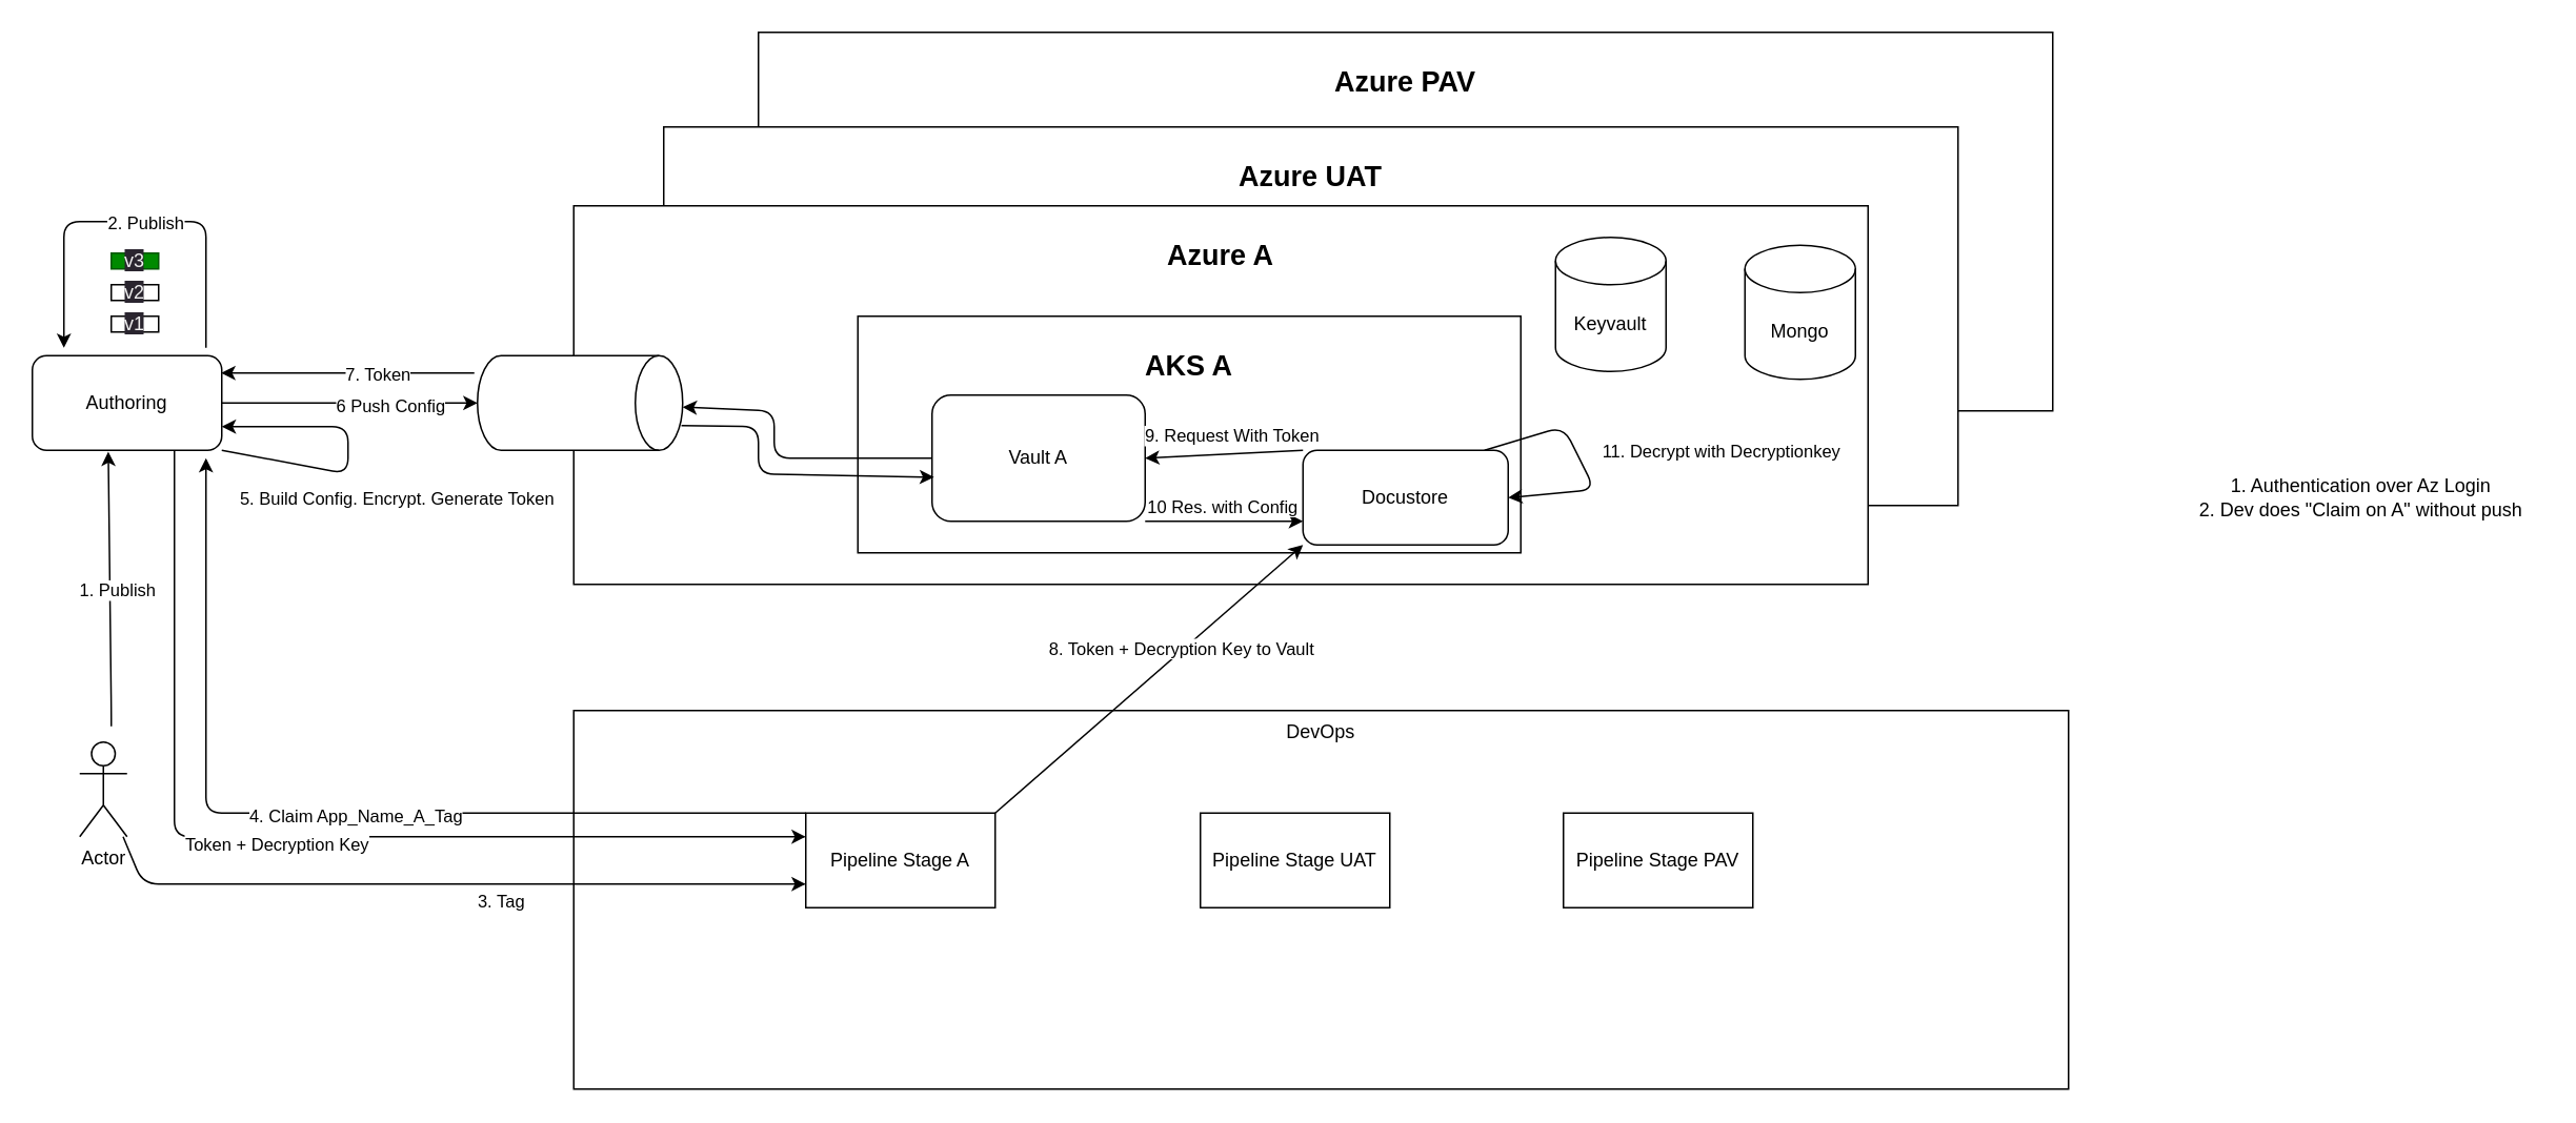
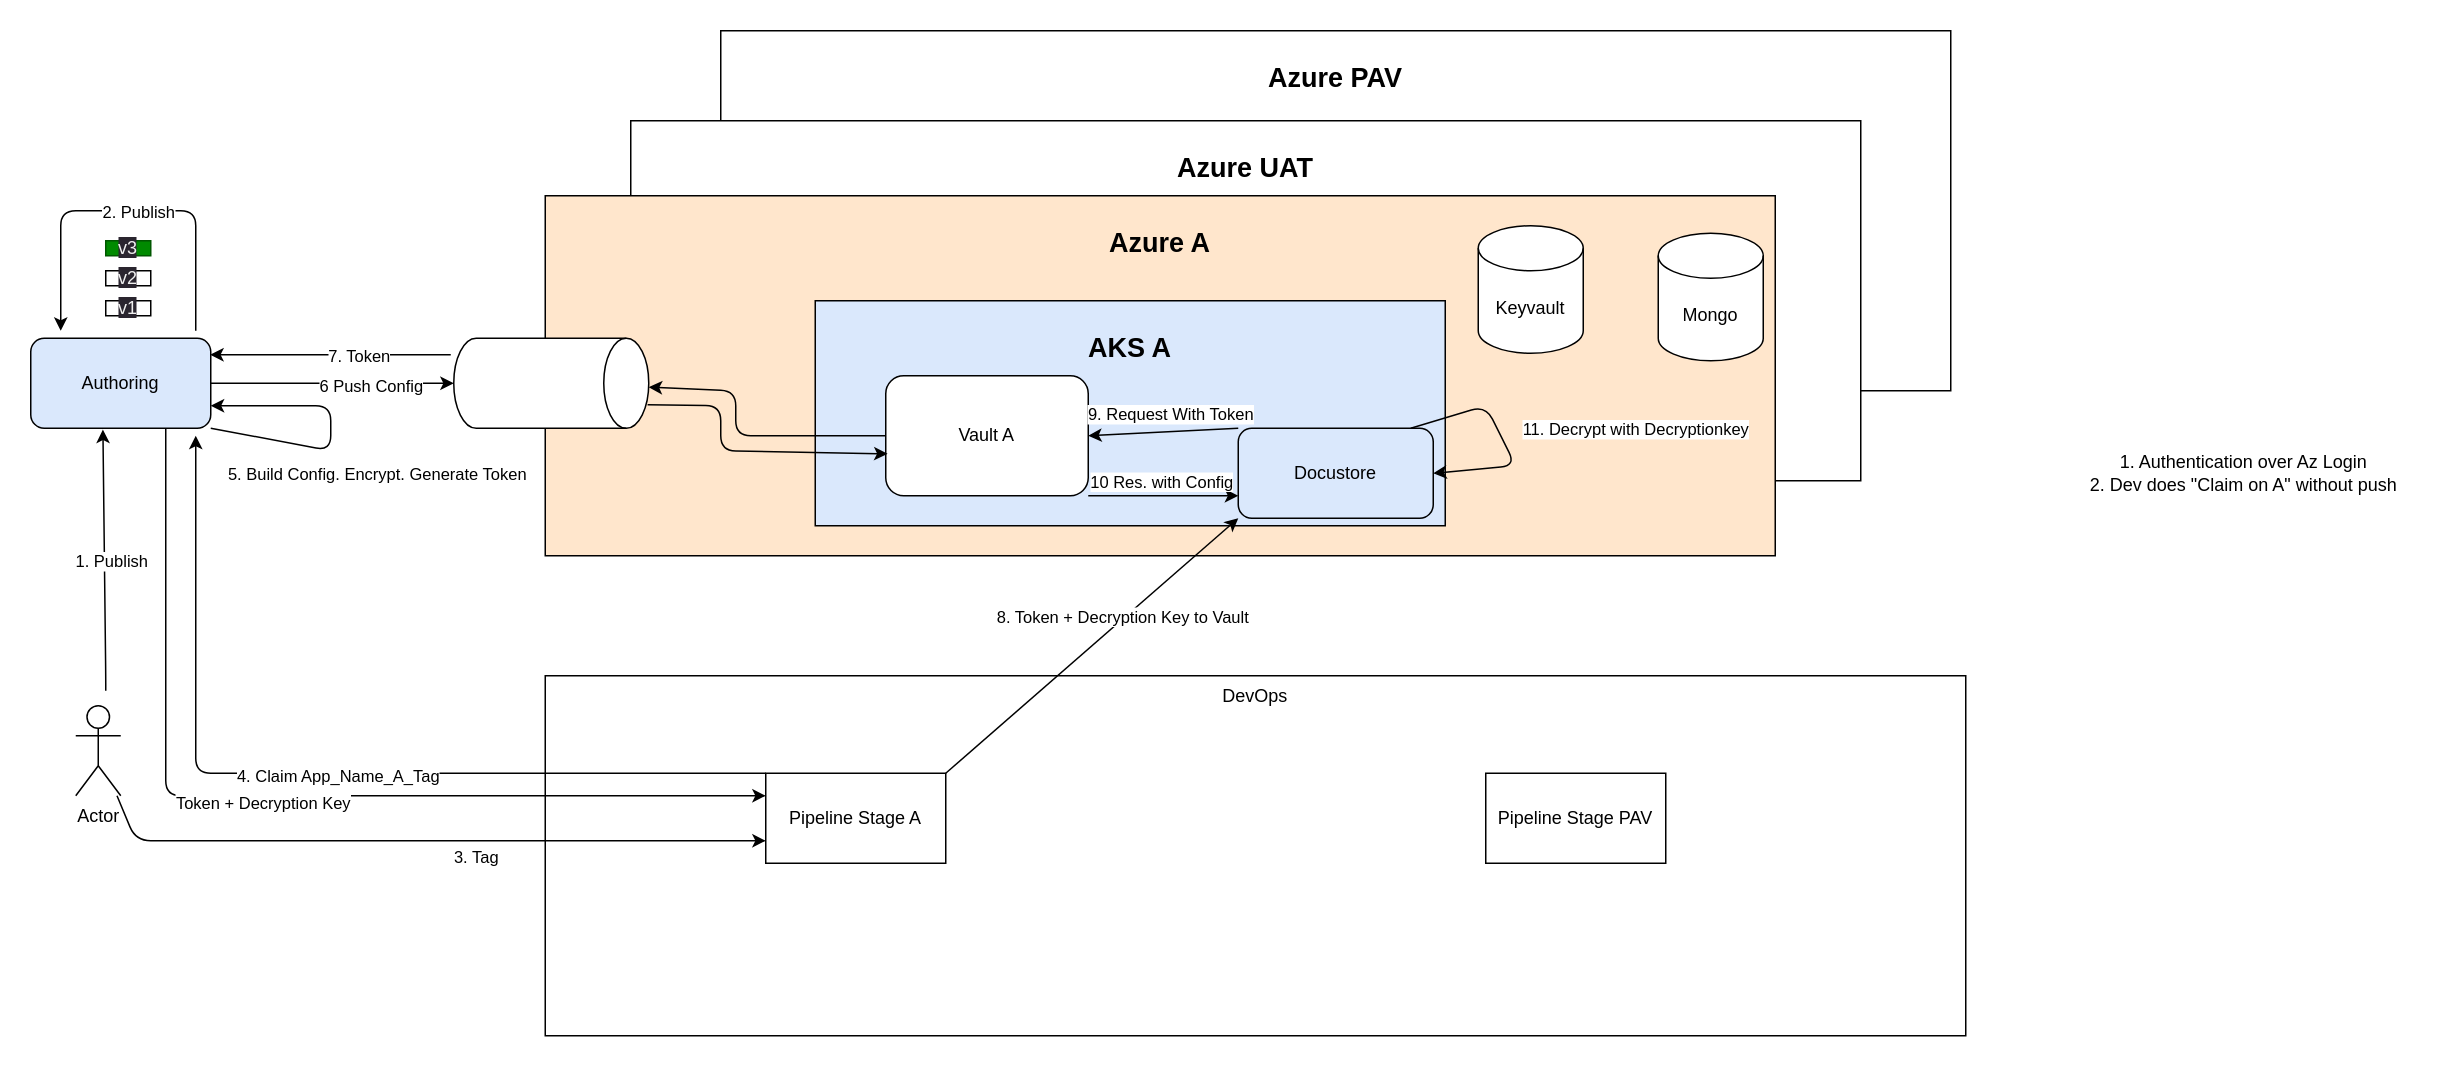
  <mxCell id="0" />
  <mxCell id="1" parent="0" />
  <mxCell id="2" value="&lt;h2&gt;Azure PAV&lt;/h2&gt;" style="whiteSpace=wrap;html=1;horizontal=1;verticalAlign=top;" parent="1" vertex="1"><mxGeometry x="480" y="20" width="820" height="240" as="geometry" /></mxCell>
  <mxCell id="3" value="&lt;h2&gt;Azure UAT&lt;/h2&gt;" style="whiteSpace=wrap;html=1;horizontal=1;verticalAlign=top;" parent="1" vertex="1"><mxGeometry x="420" y="80" width="820" height="240" as="geometry" /></mxCell>
- <mxCell id="4" value="&lt;h2&gt;Azure A&lt;/h2&gt;" style="whiteSpace=wrap;html=1;horizontal=1;verticalAlign=top;" parent="1" vertex="1"><mxGeometry x="363" y="130" width="820" height="240" as="geometry" /></mxCell>
+ <mxCell id="4" value="&lt;h2&gt;Azure A&lt;/h2&gt;" style="whiteSpace=wrap;html=1;horizontal=1;verticalAlign=top;fillColor=#ffe6cc;" parent="1" vertex="1"><mxGeometry x="363" y="130" width="820" height="240" as="geometry" /></mxCell>
  <mxCell id="5" value="" style="shape=cylinder3;whiteSpace=wrap;html=1;boundedLbl=1;backgroundOutline=1;size=15;rotation=90;" parent="1" vertex="1"><mxGeometry x="337" y="190" width="60" height="130" as="geometry" /></mxCell>
- <mxCell id="6" value="Authoring" style="rounded=1;whiteSpace=wrap;html=1;" parent="1" vertex="1"><mxGeometry x="20" y="225" width="120" height="60" as="geometry" /></mxCell>
- <mxCell id="7" value="&lt;h2&gt;AKS A&lt;/h2&gt;" style="rounded=0;whiteSpace=wrap;html=1;horizontal=1;verticalAlign=top;" parent="1" vertex="1"><mxGeometry x="543" y="200" width="420" height="150" as="geometry" /></mxCell>
+ <mxCell id="6" value="Authoring" style="rounded=1;whiteSpace=wrap;html=1;fillColor=#dae8fc;" parent="1" vertex="1"><mxGeometry x="20" y="225" width="120" height="60" as="geometry" /></mxCell>
+ <mxCell id="7" value="&lt;h2&gt;AKS A&lt;/h2&gt;" style="rounded=0;whiteSpace=wrap;html=1;horizontal=1;verticalAlign=top;fillColor=#dae8fc;" parent="1" vertex="1"><mxGeometry x="543" y="200" width="420" height="150" as="geometry" /></mxCell>
  <mxCell id="8" value="Vault A" style="rounded=1;whiteSpace=wrap;html=1;" parent="1" vertex="1"><mxGeometry x="590" y="250" width="135" height="80" as="geometry" /></mxCell>
  <mxCell id="9" value="Keyvault" style="shape=cylinder3;whiteSpace=wrap;html=1;boundedLbl=1;backgroundOutline=1;size=15;" parent="1" vertex="1"><mxGeometry x="985" y="150" width="70" height="85" as="geometry" /></mxCell>
- <mxCell id="10" value="Docustore" style="rounded=1;whiteSpace=wrap;html=1;" parent="1" vertex="1"><mxGeometry x="825" y="285" width="130" height="60" as="geometry" /></mxCell>
+ <mxCell id="10" value="Docustore" style="rounded=1;whiteSpace=wrap;html=1;fillColor=#dae8fc;" parent="1" vertex="1"><mxGeometry x="825" y="285" width="130" height="60" as="geometry" /></mxCell>
  <mxCell id="11" value="Mongo" style="shape=cylinder3;whiteSpace=wrap;html=1;boundedLbl=1;backgroundOutline=1;size=15;" parent="1" vertex="1"><mxGeometry x="1105" y="155" width="70" height="85" as="geometry" /></mxCell>
  <mxCell id="12" value="DevOps" style="whiteSpace=wrap;html=1;verticalAlign=top;" parent="1" vertex="1"><mxGeometry x="363" y="450" width="947" height="240" as="geometry" /></mxCell>
  <mxCell id="13" value="Actor" style="shape=umlActor;verticalLabelPosition=bottom;verticalAlign=top;html=1;outlineConnect=0;" parent="1" vertex="1"><mxGeometry x="50" y="470" width="30" height="60" as="geometry" /></mxCell>
  <mxCell id="14" value="" style="endArrow=classic;html=1;entryX=0.401;entryY=1.015;entryDx=0;entryDy=0;entryPerimeter=0;" parent="1" target="6" edge="1"><mxGeometry width="50" height="50" relative="1" as="geometry"><mxPoint x="70" y="460" as="sourcePoint" /><mxPoint x="120" y="410" as="targetPoint" /><Array as="points"><mxPoint x="70" y="450" /></Array></mxGeometry></mxCell>
  <mxCell id="15" value="1. Publish" style="edgeLabel;html=1;align=center;verticalAlign=middle;resizable=0;points=[];" parent="14" vertex="1" connectable="0"><mxGeometry x="-0.008" y="-4" relative="1" as="geometry"><mxPoint as="offset" /></mxGeometry></mxCell>
  <mxCell id="16" value="&lt;meta charset=&quot;utf-8&quot;&gt;&lt;span style=&quot;color: rgb(240, 240, 240); font-family: Helvetica; font-size: 12px; font-style: normal; font-variant-ligatures: normal; font-variant-caps: normal; font-weight: 400; letter-spacing: normal; orphans: 2; text-align: center; text-indent: 0px; text-transform: none; widows: 2; word-spacing: 0px; -webkit-text-stroke-width: 0px; background-color: rgb(42, 37, 47); text-decoration-thickness: initial; text-decoration-style: initial; text-decoration-color: initial; float: none; display: inline !important;&quot;&gt;v1&lt;/span&gt;" style="rounded=0;whiteSpace=wrap;html=1;" parent="1" vertex="1"><mxGeometry x="70" y="200" width="30" height="10" as="geometry" /></mxCell>
  <mxCell id="17" value="&lt;span style=&quot;color: rgb(240, 240, 240); font-family: Helvetica; font-size: 12px; font-style: normal; font-variant-ligatures: normal; font-variant-caps: normal; font-weight: 400; letter-spacing: normal; orphans: 2; text-align: center; text-indent: 0px; text-transform: none; widows: 2; word-spacing: 0px; -webkit-text-stroke-width: 0px; background-color: rgb(42, 37, 47); text-decoration-thickness: initial; text-decoration-style: initial; text-decoration-color: initial; float: none; display: inline !important;&quot;&gt;v2&lt;/span&gt;" style="rounded=0;whiteSpace=wrap;html=1;" parent="1" vertex="1"><mxGeometry x="70" y="180" width="30" height="10" as="geometry" /></mxCell>
  <mxCell id="18" value="&lt;span style=&quot;color: rgb(240, 240, 240); font-family: Helvetica; font-size: 12px; font-style: normal; font-variant-ligatures: normal; font-variant-caps: normal; font-weight: 400; letter-spacing: normal; orphans: 2; text-align: center; text-indent: 0px; text-transform: none; widows: 2; word-spacing: 0px; -webkit-text-stroke-width: 0px; background-color: rgb(42, 37, 47); text-decoration-thickness: initial; text-decoration-style: initial; text-decoration-color: initial; float: none; display: inline !important;&quot;&gt;v3&lt;br&gt;&lt;/span&gt;" style="rounded=0;whiteSpace=wrap;html=1;fillColor=#008a00;fontColor=#ffffff;strokeColor=#005700;" parent="1" vertex="1"><mxGeometry x="70" y="160" width="30" height="10" as="geometry" /></mxCell>
  <mxCell id="19" value="" style="endArrow=classic;html=1;" parent="1" edge="1"><mxGeometry width="50" height="50" relative="1" as="geometry"><mxPoint x="130" y="220" as="sourcePoint" /><mxPoint x="40" y="220" as="targetPoint" /><Array as="points"><mxPoint x="130" y="140" /><mxPoint x="40" y="140" /></Array></mxGeometry></mxCell>
  <mxCell id="20" value="2. Publish" style="edgeLabel;html=1;align=center;verticalAlign=middle;resizable=0;points=[];" parent="19" vertex="1" connectable="0"><mxGeometry x="-0.049" relative="1" as="geometry"><mxPoint as="offset" /></mxGeometry></mxCell>
  <mxCell id="21" value="" style="endArrow=classic;html=1;entryX=0;entryY=0.75;entryDx=0;entryDy=0;" parent="1" source="13" target="23" edge="1"><mxGeometry width="50" height="50" relative="1" as="geometry"><mxPoint x="90" y="510" as="sourcePoint" /><mxPoint x="330" y="480" as="targetPoint" /><Array as="points"><mxPoint x="90" y="560" /></Array></mxGeometry></mxCell>
  <mxCell id="22" value="3. Tag" style="edgeLabel;html=1;align=center;verticalAlign=middle;resizable=0;points=[];" parent="21" vertex="1" connectable="0"><mxGeometry x="0.182" y="-1" relative="1" as="geometry"><mxPoint x="-8" y="9" as="offset" /></mxGeometry></mxCell>
  <mxCell id="23" value="Pipeline Stage A" style="rounded=0;whiteSpace=wrap;html=1;" parent="1" vertex="1"><mxGeometry x="510" y="515" width="120" height="60" as="geometry" /></mxCell>
- <mxCell id="24" value="Pipeline Stage UAT" style="rounded=0;whiteSpace=wrap;html=1;" parent="1" vertex="1"><mxGeometry x="760" y="515" width="120" height="60" as="geometry" /></mxCell>
  <mxCell id="25" value="Pipeline Stage PAV" style="rounded=0;whiteSpace=wrap;html=1;" parent="1" vertex="1"><mxGeometry x="990" y="515" width="120" height="60" as="geometry" /></mxCell>
  <mxCell id="26" value="" style="endArrow=classic;html=1;exitX=0;exitY=0;exitDx=0;exitDy=0;" parent="1" source="23" edge="1"><mxGeometry width="50" height="50" relative="1" as="geometry"><mxPoint x="500" y="510" as="sourcePoint" /><mxPoint x="130" y="290" as="targetPoint" /><Array as="points"><mxPoint x="130" y="515" /></Array></mxGeometry></mxCell>
  <mxCell id="27" value="4. Claim App_Name_A_Tag" style="edgeLabel;html=1;align=center;verticalAlign=middle;resizable=0;points=[];" parent="26" vertex="1" connectable="0"><mxGeometry x="-0.054" y="1" relative="1" as="geometry"><mxPoint as="offset" /></mxGeometry></mxCell>
  <mxCell id="28" value="" style="endArrow=classic;html=1;exitX=1;exitY=0.5;exitDx=0;exitDy=0;" parent="1" source="6" target="5" edge="1"><mxGeometry width="50" height="50" relative="1" as="geometry"><mxPoint x="160" y="260" as="sourcePoint" /><mxPoint x="210" y="210" as="targetPoint" /></mxGeometry></mxCell>
  <mxCell id="29" value="6 Push Config" style="edgeLabel;html=1;align=center;verticalAlign=middle;resizable=0;points=[];" parent="28" vertex="1" connectable="0"><mxGeometry x="0.306" y="-1" relative="1" as="geometry"><mxPoint as="offset" /></mxGeometry></mxCell>
  <mxCell id="30" value="" style="endArrow=classic;html=1;entryX=1;entryY=0.75;entryDx=0;entryDy=0;exitX=1;exitY=1;exitDx=0;exitDy=0;" parent="1" source="6" target="6" edge="1"><mxGeometry width="50" height="50" relative="1" as="geometry"><mxPoint x="200" y="330" as="sourcePoint" /><mxPoint x="560" y="250" as="targetPoint" /><Array as="points"><mxPoint x="220" y="300" /><mxPoint x="220" y="270" /></Array></mxGeometry></mxCell>
  <mxCell id="31" value="5. Build Config. Encrypt. Generate Token" style="edgeLabel;html=1;align=center;verticalAlign=middle;resizable=0;points=[];" parent="30" vertex="1" connectable="0"><mxGeometry x="-0.415" relative="1" as="geometry"><mxPoint x="55" y="20" as="offset" /></mxGeometry></mxCell>
  <mxCell id="32" value="" style="endArrow=classic;html=1;exitX=0;exitY=0.5;exitDx=0;exitDy=0;" parent="1" source="8" target="5" edge="1"><mxGeometry width="50" height="50" relative="1" as="geometry"><mxPoint x="510" y="270" as="sourcePoint" /><mxPoint x="560" y="220" as="targetPoint" /><Array as="points"><mxPoint x="490" y="290" /><mxPoint x="490" y="260" /></Array></mxGeometry></mxCell>
  <mxCell id="33" value="" style="endArrow=classic;html=1;entryX=0.009;entryY=0.651;entryDx=0;entryDy=0;entryPerimeter=0;exitX=0.739;exitY=0.006;exitDx=0;exitDy=0;exitPerimeter=0;" parent="1" source="5" target="8" edge="1"><mxGeometry width="50" height="50" relative="1" as="geometry"><mxPoint x="428" y="249.09" as="sourcePoint" /><mxPoint x="590" y="249.09" as="targetPoint" /><Array as="points"><mxPoint x="480" y="270" /><mxPoint x="480" y="300" /></Array></mxGeometry></mxCell>
  <mxCell id="34" value="" style="endArrow=classic;html=1;entryX=0.997;entryY=0.183;entryDx=0;entryDy=0;entryPerimeter=0;" parent="1" target="6" edge="1"><mxGeometry width="50" height="50" relative="1" as="geometry"><mxPoint x="300" y="236" as="sourcePoint" /><mxPoint x="520" y="220" as="targetPoint" /></mxGeometry></mxCell>
  <mxCell id="35" value="7. Token" style="edgeLabel;html=1;align=center;verticalAlign=middle;resizable=0;points=[];" parent="34" vertex="1" connectable="0"><mxGeometry x="-0.221" y="1" relative="1" as="geometry"><mxPoint x="1" as="offset" /></mxGeometry></mxCell>
  <mxCell id="36" value="" style="endArrow=classic;html=1;entryX=0;entryY=0.25;entryDx=0;entryDy=0;exitX=0.75;exitY=1;exitDx=0;exitDy=0;" parent="1" source="6" target="23" edge="1"><mxGeometry width="50" height="50" relative="1" as="geometry"><mxPoint x="200" y="450" as="sourcePoint" /><mxPoint x="250" y="400" as="targetPoint" /><Array as="points"><mxPoint x="110" y="530" /></Array></mxGeometry></mxCell>
  <mxCell id="37" value="Token + Decryption Key" style="edgeLabel;html=1;align=center;verticalAlign=middle;resizable=0;points=[];" parent="36" vertex="1" connectable="0"><mxGeometry x="-0.043" y="-3" relative="1" as="geometry"><mxPoint y="1" as="offset" /></mxGeometry></mxCell>
  <mxCell id="38" value="" style="endArrow=classic;html=1;entryX=0;entryY=1;entryDx=0;entryDy=0;" parent="1" target="10" edge="1"><mxGeometry width="50" height="50" relative="1" as="geometry"><mxPoint x="630" y="515" as="sourcePoint" /><mxPoint x="680" y="465" as="targetPoint" /></mxGeometry></mxCell>
  <mxCell id="39" value="8. Token + Decryption Key to Vault" style="edgeLabel;html=1;align=center;verticalAlign=middle;resizable=0;points=[];" parent="38" vertex="1" connectable="0"><mxGeometry x="0.216" y="2" relative="1" as="geometry"><mxPoint as="offset" /></mxGeometry></mxCell>
  <mxCell id="40" value="" style="endArrow=classic;html=1;entryX=1;entryY=0.5;entryDx=0;entryDy=0;exitX=0;exitY=0;exitDx=0;exitDy=0;" parent="1" source="10" target="8" edge="1"><mxGeometry width="50" height="50" relative="1" as="geometry"><mxPoint x="825" y="310" as="sourcePoint" /><mxPoint x="875" y="260" as="targetPoint" /></mxGeometry></mxCell>
  <mxCell id="41" value="9. Request With Token" style="edgeLabel;html=1;align=center;verticalAlign=middle;resizable=0;points=[];" parent="40" vertex="1" connectable="0"><mxGeometry x="-0.451" y="-1" relative="1" as="geometry"><mxPoint x="-18" y="-10" as="offset" /></mxGeometry></mxCell>
  <mxCell id="42" value="" style="endArrow=classic;html=1;exitX=1;exitY=1;exitDx=0;exitDy=0;entryX=0;entryY=0.75;entryDx=0;entryDy=0;" parent="1" source="8" target="10" edge="1"><mxGeometry width="50" height="50" relative="1" as="geometry"><mxPoint x="750" y="340" as="sourcePoint" /><mxPoint x="800" y="290" as="targetPoint" /></mxGeometry></mxCell>
  <mxCell id="43" value="10 Res. with Config" style="edgeLabel;html=1;align=center;verticalAlign=middle;resizable=0;points=[];" parent="42" vertex="1" connectable="0"><mxGeometry x="-0.33" y="1" relative="1" as="geometry"><mxPoint x="14" y="-9" as="offset" /></mxGeometry></mxCell>
  <mxCell id="44" value="" style="endArrow=classic;html=1;exitX=1;exitY=1;exitDx=0;exitDy=0;entryX=1;entryY=0.5;entryDx=0;entryDy=0;" edge="1" parent="1" target="10"><mxGeometry width="50" height="50" relative="1" as="geometry"><mxPoint x="940" y="285" as="sourcePoint" /><mxPoint x="1040" y="285" as="targetPoint" /><Array as="points"><mxPoint x="990" y="270" /><mxPoint x="1010" y="310" /></Array></mxGeometry></mxCell>
  <mxCell id="45" value="11. Decrypt with Decryptionkey" style="edgeLabel;html=1;align=center;verticalAlign=middle;resizable=0;points=[];" vertex="1" connectable="0" parent="44"><mxGeometry x="-0.33" y="1" relative="1" as="geometry"><mxPoint x="101" y="16" as="offset" /></mxGeometry></mxCell>
  <mxCell id="46" value="1. Authentication over Az Login&lt;br&gt;2. Dev does &quot;Claim on A&quot; without push&lt;br&gt;" style="text;html=1;align=center;verticalAlign=middle;resizable=0;points=[];autosize=1;strokeColor=none;fillColor=none;" vertex="1" parent="1"><mxGeometry x="1380" y="295" width="230" height="40" as="geometry" /></mxCell>
